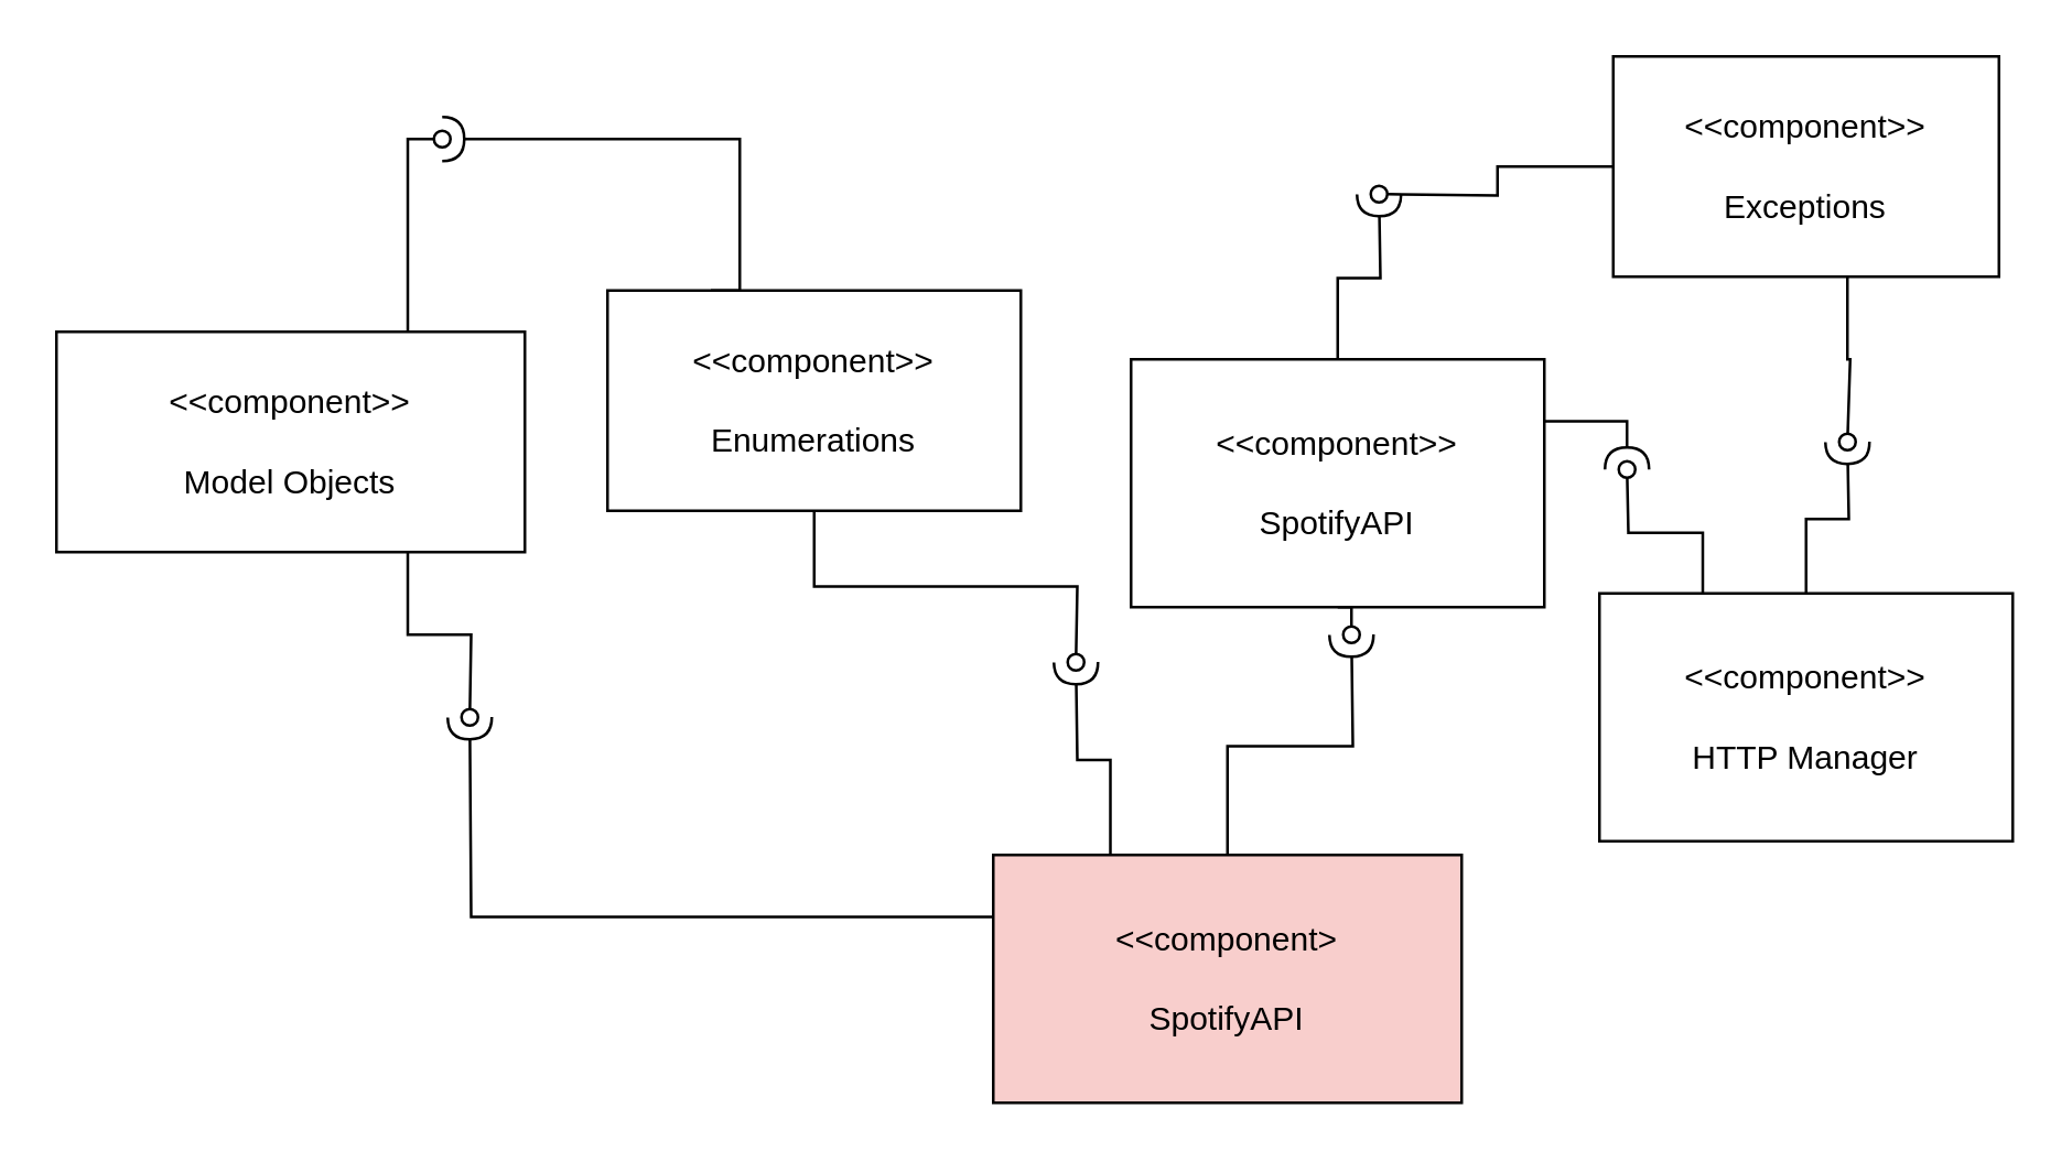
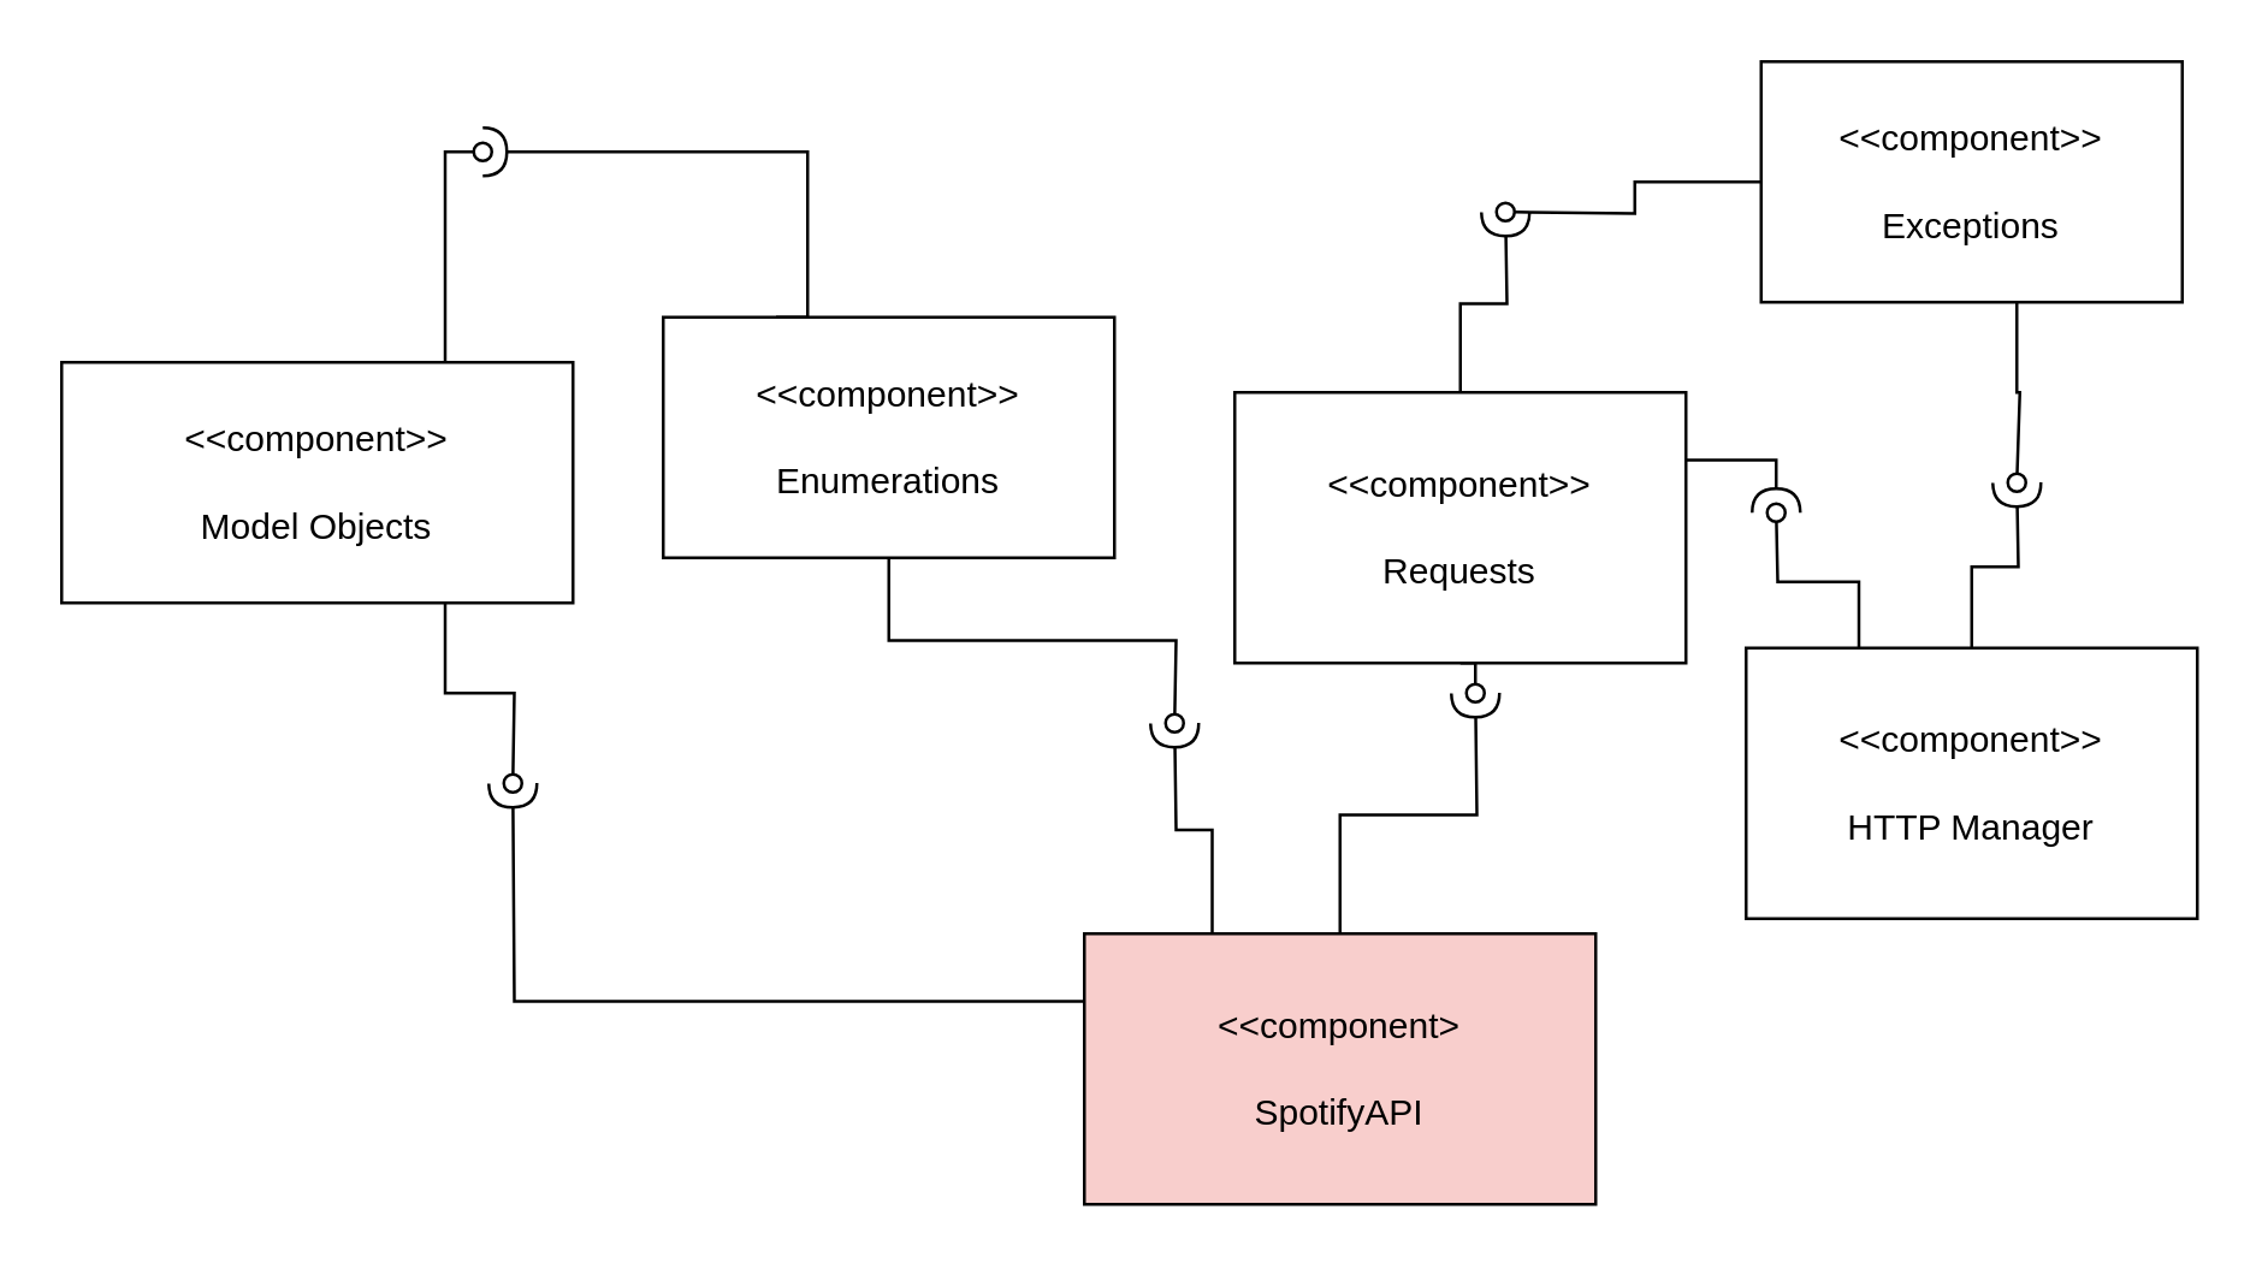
  <mxCell id="0" />
  <mxCell id="1" parent="0" />
  <mxCell id="2" style="edgeStyle=orthogonalEdgeStyle;rounded=0;orthogonalLoop=1;jettySize=auto;html=1;exitX=0.5;exitY=1;exitDx=0;exitDy=0;endArrow=oval;endFill=0;" edge="1" parent="1" source="4"><mxGeometry relative="1" as="geometry"><mxPoint x="390" y="240" as="targetPoint" /></mxGeometry></mxCell>
  <mxCell id="3" style="edgeStyle=orthogonalEdgeStyle;rounded=0;orthogonalLoop=1;jettySize=auto;html=1;exitX=0.25;exitY=0;exitDx=0;exitDy=0;endArrow=halfCircle;endFill=0;" edge="1" parent="1" source="4"><mxGeometry relative="1" as="geometry"><mxPoint x="160" y="50" as="targetPoint" /><Array as="points"><mxPoint x="268" y="50" /></Array></mxGeometry></mxCell>
  <mxCell id="4" value="&amp;lt;&amp;lt;component&amp;gt;&amp;gt;&lt;br&gt;&lt;br&gt;Enumerations" style="rounded=0;whiteSpace=wrap;html=1;" vertex="1" parent="1"><mxGeometry x="220" y="105" width="150" height="80" as="geometry" /></mxCell>
  <mxCell id="5" style="edgeStyle=orthogonalEdgeStyle;rounded=0;orthogonalLoop=1;jettySize=auto;html=1;exitX=1;exitY=0.75;exitDx=0;exitDy=0;endArrow=oval;endFill=0;" edge="1" parent="1" source="7"><mxGeometry relative="1" as="geometry"><mxPoint x="670" y="160" as="targetPoint" /><Array as="points"><mxPoint x="670" y="80" /><mxPoint x="670" y="130" /><mxPoint x="671" y="130" /></Array></mxGeometry></mxCell>
  <mxCell id="6" style="edgeStyle=orthogonalEdgeStyle;rounded=0;orthogonalLoop=1;jettySize=auto;html=1;exitX=0;exitY=0.5;exitDx=0;exitDy=0;endArrow=oval;endFill=0;" edge="1" parent="1" source="7"><mxGeometry relative="1" as="geometry"><mxPoint x="500" y="70" as="targetPoint" /></mxGeometry></mxCell>
  <mxCell id="7" value="&amp;lt;&amp;lt;component&amp;gt;&amp;gt;&lt;br&gt;&lt;br&gt;Exceptions" style="rounded=0;whiteSpace=wrap;html=1;" vertex="1" parent="1"><mxGeometry x="585" y="20" width="140" height="80" as="geometry" /></mxCell>
  <mxCell id="8" style="edgeStyle=orthogonalEdgeStyle;rounded=0;orthogonalLoop=1;jettySize=auto;html=1;exitX=0.75;exitY=1;exitDx=0;exitDy=0;endArrow=oval;endFill=0;" edge="1" parent="1" source="10"><mxGeometry relative="1" as="geometry"><mxPoint x="170" y="260" as="targetPoint" /></mxGeometry></mxCell>
  <mxCell id="9" style="edgeStyle=orthogonalEdgeStyle;rounded=0;orthogonalLoop=1;jettySize=auto;html=1;exitX=0.75;exitY=0;exitDx=0;exitDy=0;endArrow=oval;endFill=0;" edge="1" parent="1" source="10"><mxGeometry relative="1" as="geometry"><mxPoint x="160" y="50" as="targetPoint" /><Array as="points"><mxPoint x="148" y="50" /></Array></mxGeometry></mxCell>
  <mxCell id="10" value="&amp;lt;&amp;lt;component&amp;gt;&amp;gt;&lt;br&gt;&lt;br&gt;Model Objects" style="rounded=0;whiteSpace=wrap;html=1;" vertex="1" parent="1"><mxGeometry x="20" y="120" width="170" height="80" as="geometry" /></mxCell>
  <mxCell id="11" style="edgeStyle=orthogonalEdgeStyle;rounded=0;orthogonalLoop=1;jettySize=auto;html=1;exitX=0.5;exitY=1;exitDx=0;exitDy=0;endArrow=oval;endFill=0;" edge="1" parent="1" source="14"><mxGeometry relative="1" as="geometry"><mxPoint x="490" y="230" as="targetPoint" /></mxGeometry></mxCell>
  <mxCell id="12" style="edgeStyle=orthogonalEdgeStyle;rounded=0;orthogonalLoop=1;jettySize=auto;html=1;exitX=0.5;exitY=0;exitDx=0;exitDy=0;endArrow=halfCircle;endFill=0;" edge="1" parent="1" source="14"><mxGeometry relative="1" as="geometry"><mxPoint x="500" y="70" as="targetPoint" /></mxGeometry></mxCell>
  <mxCell id="13" style="edgeStyle=orthogonalEdgeStyle;rounded=0;orthogonalLoop=1;jettySize=auto;html=1;exitX=1;exitY=0.25;exitDx=0;exitDy=0;endArrow=halfCircle;endFill=0;" edge="1" parent="1" source="14"><mxGeometry relative="1" as="geometry"><mxPoint x="590" y="170" as="targetPoint" /></mxGeometry></mxCell>
- <mxCell id="14" value="&amp;lt;&amp;lt;component&amp;gt;&amp;gt;&lt;br&gt;&lt;br&gt;SpotifyAPI" style="rounded=0;whiteSpace=wrap;html=1;" vertex="1" parent="1"><mxGeometry x="410" y="130" width="150" height="90" as="geometry" /></mxCell>
+ <mxCell id="14" value="&amp;lt;&amp;lt;component&amp;gt;&amp;gt;&lt;br&gt;&lt;br&gt;Requests" style="rounded=0;whiteSpace=wrap;html=1;" vertex="1" parent="1"><mxGeometry x="410" y="130" width="150" height="90" as="geometry" /></mxCell>
  <mxCell id="15" style="edgeStyle=orthogonalEdgeStyle;rounded=0;orthogonalLoop=1;jettySize=auto;html=1;exitX=0.5;exitY=0;exitDx=0;exitDy=0;endArrow=halfCircle;endFill=0;" edge="1" parent="1" source="18"><mxGeometry relative="1" as="geometry"><mxPoint x="490" y="230" as="targetPoint" /></mxGeometry></mxCell>
  <mxCell id="16" style="edgeStyle=orthogonalEdgeStyle;rounded=0;orthogonalLoop=1;jettySize=auto;html=1;exitX=0.25;exitY=0;exitDx=0;exitDy=0;endArrow=halfCircle;endFill=0;" edge="1" parent="1" source="18"><mxGeometry relative="1" as="geometry"><mxPoint x="390" y="240" as="targetPoint" /></mxGeometry></mxCell>
  <mxCell id="17" style="edgeStyle=orthogonalEdgeStyle;rounded=0;orthogonalLoop=1;jettySize=auto;html=1;exitX=0;exitY=0.25;exitDx=0;exitDy=0;endArrow=halfCircle;endFill=0;" edge="1" parent="1" source="18"><mxGeometry relative="1" as="geometry"><mxPoint x="170" y="260" as="targetPoint" /></mxGeometry></mxCell>
  <mxCell id="18" value="&amp;lt;&amp;lt;component&amp;gt;&lt;br&gt;&lt;br&gt;SpotifyAPI" style="rounded=0;whiteSpace=wrap;html=1;fillColor=#f8cecc;" vertex="1" parent="1"><mxGeometry x="360" y="310" width="170" height="90" as="geometry" /></mxCell>
  <mxCell id="19" style="edgeStyle=orthogonalEdgeStyle;rounded=0;orthogonalLoop=1;jettySize=auto;html=1;exitX=0.5;exitY=0;exitDx=0;exitDy=0;endArrow=halfCircle;endFill=0;" edge="1" parent="1" source="21"><mxGeometry relative="1" as="geometry"><mxPoint x="670" y="160" as="targetPoint" /></mxGeometry></mxCell>
  <mxCell id="20" style="edgeStyle=orthogonalEdgeStyle;rounded=0;orthogonalLoop=1;jettySize=auto;html=1;exitX=0.25;exitY=0;exitDx=0;exitDy=0;endArrow=oval;endFill=0;" edge="1" parent="1" source="21"><mxGeometry relative="1" as="geometry"><mxPoint x="590" y="170" as="targetPoint" /></mxGeometry></mxCell>
  <mxCell id="21" value="&amp;lt;&amp;lt;component&amp;gt;&amp;gt;&lt;br&gt;&lt;br&gt;HTTP Manager" style="rounded=0;whiteSpace=wrap;html=1;" vertex="1" parent="1"><mxGeometry x="580" y="215" width="150" height="90" as="geometry" /></mxCell>
